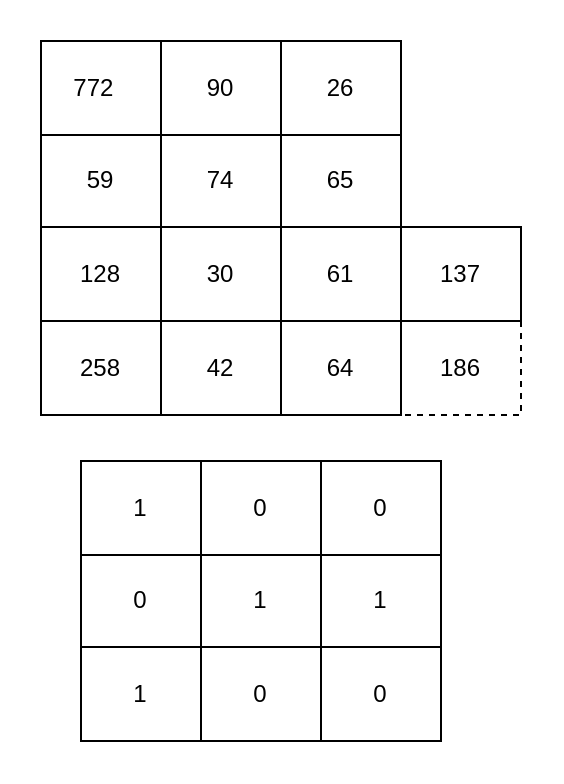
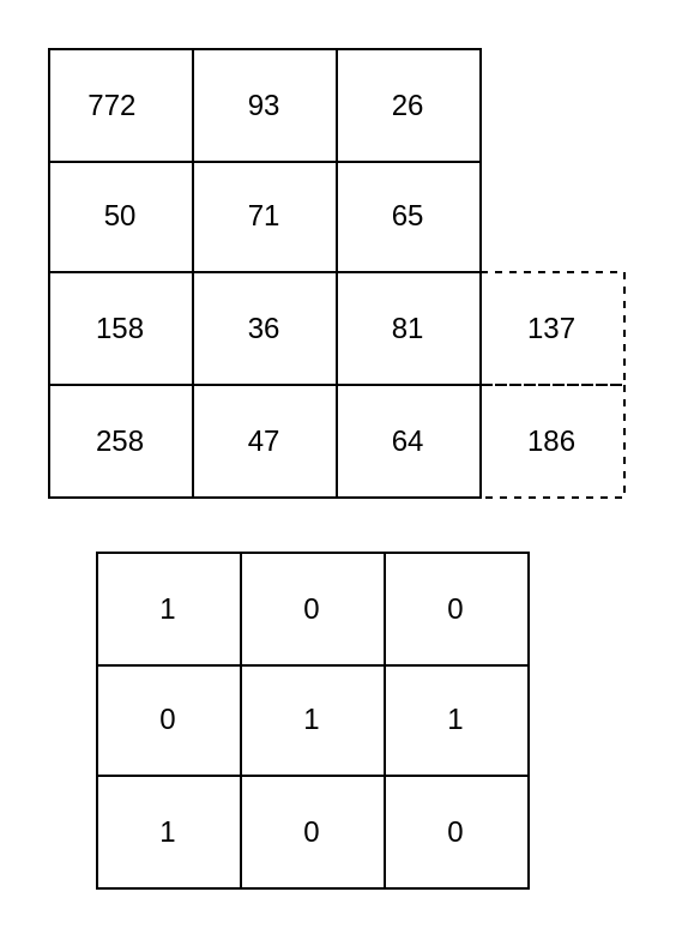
  <mxCell id="0" />
  <mxCell id="1" parent="0" />
  <mxCell id="2" value="" style="childLayout=tableLayout;recursiveResize=0;shadow=0;fillColor=none;" vertex="1" parent="1"><mxGeometry x="20" y="20" width="180" height="140" as="geometry" /></mxCell>
  <mxCell id="3" value="" style="shape=tableRow;horizontal=0;startSize=0;swimlaneHead=0;swimlaneBody=0;top=0;left=0;bottom=0;right=0;dropTarget=0;collapsible=0;recursiveResize=0;expand=0;fontStyle=0;fillColor=none;strokeColor=inherit;" vertex="1" parent="2"><mxGeometry width="180" height="47" as="geometry" /></mxCell>
  <mxCell id="4" value="772&lt;span style=&quot;white-space: pre;&quot;&gt;&#09;&lt;/span&gt;" style="connectable=0;recursiveResize=0;strokeColor=inherit;fillColor=none;align=center;whiteSpace=wrap;html=1;" vertex="1" parent="3"><mxGeometry width="60" height="47" as="geometry"><mxRectangle width="60" height="47" as="alternateBounds" /></mxGeometry></mxCell>
- <mxCell id="5" value="90" style="connectable=0;recursiveResize=0;strokeColor=inherit;fillColor=none;align=center;whiteSpace=wrap;html=1;" vertex="1" parent="3"><mxGeometry x="60" width="60" height="47" as="geometry"><mxRectangle width="60" height="47" as="alternateBounds" /></mxGeometry></mxCell>
+ <mxCell id="5" value="93" style="connectable=0;recursiveResize=0;strokeColor=inherit;fillColor=none;align=center;whiteSpace=wrap;html=1;" vertex="1" parent="3"><mxGeometry x="60" width="60" height="47" as="geometry"><mxRectangle width="60" height="47" as="alternateBounds" /></mxGeometry></mxCell>
  <mxCell id="6" value="26" style="connectable=0;recursiveResize=0;strokeColor=inherit;fillColor=none;align=center;whiteSpace=wrap;html=1;" vertex="1" parent="3"><mxGeometry x="120" width="60" height="47" as="geometry"><mxRectangle width="60" height="47" as="alternateBounds" /></mxGeometry></mxCell>
  <mxCell id="7" style="shape=tableRow;horizontal=0;startSize=0;swimlaneHead=0;swimlaneBody=0;top=0;left=0;bottom=0;right=0;dropTarget=0;collapsible=0;recursiveResize=0;expand=0;fontStyle=0;fillColor=none;strokeColor=inherit;" vertex="1" parent="2"><mxGeometry y="47" width="180" height="46" as="geometry" /></mxCell>
- <mxCell id="8" value="59" style="connectable=0;recursiveResize=0;strokeColor=inherit;fillColor=none;align=center;whiteSpace=wrap;html=1;" vertex="1" parent="7"><mxGeometry width="60" height="46" as="geometry"><mxRectangle width="60" height="46" as="alternateBounds" /></mxGeometry></mxCell>
- <mxCell id="9" value="74" style="connectable=0;recursiveResize=0;strokeColor=inherit;fillColor=none;align=center;whiteSpace=wrap;html=1;" vertex="1" parent="7"><mxGeometry x="60" width="60" height="46" as="geometry"><mxRectangle width="60" height="46" as="alternateBounds" /></mxGeometry></mxCell>
+ <mxCell id="8" value="50" style="connectable=0;recursiveResize=0;strokeColor=inherit;fillColor=none;align=center;whiteSpace=wrap;html=1;" vertex="1" parent="7"><mxGeometry width="60" height="46" as="geometry"><mxRectangle width="60" height="46" as="alternateBounds" /></mxGeometry></mxCell>
+ <mxCell id="9" value="71" style="connectable=0;recursiveResize=0;strokeColor=inherit;fillColor=none;align=center;whiteSpace=wrap;html=1;" vertex="1" parent="7"><mxGeometry x="60" width="60" height="46" as="geometry"><mxRectangle width="60" height="46" as="alternateBounds" /></mxGeometry></mxCell>
  <mxCell id="10" value="65" style="connectable=0;recursiveResize=0;strokeColor=inherit;fillColor=none;align=center;whiteSpace=wrap;html=1;" vertex="1" parent="7"><mxGeometry x="120" width="60" height="46" as="geometry"><mxRectangle width="60" height="46" as="alternateBounds" /></mxGeometry></mxCell>
  <mxCell id="11" style="shape=tableRow;horizontal=0;startSize=0;swimlaneHead=0;swimlaneBody=0;top=0;left=0;bottom=0;right=0;dropTarget=0;collapsible=0;recursiveResize=0;expand=0;fontStyle=0;fillColor=none;strokeColor=inherit;" vertex="1" parent="2"><mxGeometry y="93" width="180" height="47" as="geometry" /></mxCell>
- <mxCell id="12" value="128" style="connectable=0;recursiveResize=0;strokeColor=inherit;fillColor=none;align=center;whiteSpace=wrap;html=1;" vertex="1" parent="11"><mxGeometry width="60" height="47" as="geometry"><mxRectangle width="60" height="47" as="alternateBounds" /></mxGeometry></mxCell>
- <mxCell id="13" value="30" style="connectable=0;recursiveResize=0;strokeColor=inherit;fillColor=none;align=center;whiteSpace=wrap;html=1;" vertex="1" parent="11"><mxGeometry x="60" width="60" height="47" as="geometry"><mxRectangle width="60" height="47" as="alternateBounds" /></mxGeometry></mxCell>
- <mxCell id="14" value="61" style="connectable=0;recursiveResize=0;strokeColor=inherit;fillColor=none;align=center;whiteSpace=wrap;html=1;" vertex="1" parent="11"><mxGeometry x="120" width="60" height="47" as="geometry"><mxRectangle width="60" height="47" as="alternateBounds" /></mxGeometry></mxCell>
- <mxCell id="15" value="137" style="connectable=0;recursiveResize=0;strokeColor=inherit;fillColor=none;align=center;whiteSpace=wrap;html=1;" vertex="1" parent="1"><mxGeometry x="200" y="113" width="60" height="47" as="geometry"><mxRectangle width="60" height="47" as="alternateBounds" /></mxGeometry></mxCell>
+ <mxCell id="12" value="158" style="connectable=0;recursiveResize=0;strokeColor=inherit;fillColor=none;align=center;whiteSpace=wrap;html=1;" vertex="1" parent="11"><mxGeometry width="60" height="47" as="geometry"><mxRectangle width="60" height="47" as="alternateBounds" /></mxGeometry></mxCell>
+ <mxCell id="13" value="36" style="connectable=0;recursiveResize=0;strokeColor=inherit;fillColor=none;align=center;whiteSpace=wrap;html=1;" vertex="1" parent="11"><mxGeometry x="60" width="60" height="47" as="geometry"><mxRectangle width="60" height="47" as="alternateBounds" /></mxGeometry></mxCell>
+ <mxCell id="14" value="81" style="connectable=0;recursiveResize=0;strokeColor=inherit;fillColor=none;align=center;whiteSpace=wrap;html=1;" vertex="1" parent="11"><mxGeometry x="120" width="60" height="47" as="geometry"><mxRectangle width="60" height="47" as="alternateBounds" /></mxGeometry></mxCell>
+ <mxCell id="15" value="137" style="connectable=0;recursiveResize=0;strokeColor=inherit;fillColor=none;align=center;whiteSpace=wrap;html=1;dashed=1;" vertex="1" parent="1"><mxGeometry x="200" y="113" width="60" height="47" as="geometry"><mxRectangle width="60" height="47" as="alternateBounds" /></mxGeometry></mxCell>
  <mxCell id="16" style="shape=tableRow;horizontal=0;startSize=0;swimlaneHead=0;swimlaneBody=0;top=0;left=0;bottom=0;right=0;dropTarget=0;collapsible=0;recursiveResize=0;expand=0;fontStyle=0;fillColor=none;strokeColor=inherit;" vertex="1" parent="1"><mxGeometry x="20" y="160" width="180" height="47" as="geometry" /></mxCell>
  <mxCell id="17" value="258" style="connectable=0;recursiveResize=0;strokeColor=inherit;fillColor=none;align=center;whiteSpace=wrap;html=1;" vertex="1" parent="16"><mxGeometry width="60" height="47" as="geometry"><mxRectangle width="60" height="47" as="alternateBounds" /></mxGeometry></mxCell>
- <mxCell id="18" value="42" style="connectable=0;recursiveResize=0;strokeColor=inherit;fillColor=none;align=center;whiteSpace=wrap;html=1;" vertex="1" parent="16"><mxGeometry x="60" width="60" height="47" as="geometry"><mxRectangle width="60" height="47" as="alternateBounds" /></mxGeometry></mxCell>
+ <mxCell id="18" value="47" style="connectable=0;recursiveResize=0;strokeColor=inherit;fillColor=none;align=center;whiteSpace=wrap;html=1;" vertex="1" parent="16"><mxGeometry x="60" width="60" height="47" as="geometry"><mxRectangle width="60" height="47" as="alternateBounds" /></mxGeometry></mxCell>
  <mxCell id="19" value="64" style="connectable=0;recursiveResize=0;strokeColor=inherit;fillColor=none;align=center;whiteSpace=wrap;html=1;" vertex="1" parent="16"><mxGeometry x="120" width="60" height="47" as="geometry"><mxRectangle width="60" height="47" as="alternateBounds" /></mxGeometry></mxCell>
  <mxCell id="20" value="186" style="connectable=0;recursiveResize=0;strokeColor=inherit;fillColor=none;align=center;whiteSpace=wrap;html=1;dashed=1;" vertex="1" parent="1"><mxGeometry x="200" y="160" width="60" height="47" as="geometry"><mxRectangle width="60" height="47" as="alternateBounds" /></mxGeometry></mxCell>
  <mxCell id="21" value="" style="childLayout=tableLayout;recursiveResize=0;shadow=0;fillColor=none;" vertex="1" parent="1"><mxGeometry x="40" y="230" width="180" height="140" as="geometry" /></mxCell>
  <mxCell id="22" value="" style="shape=tableRow;horizontal=0;startSize=0;swimlaneHead=0;swimlaneBody=0;top=0;left=0;bottom=0;right=0;dropTarget=0;collapsible=0;recursiveResize=0;expand=0;fontStyle=0;fillColor=none;strokeColor=inherit;" vertex="1" parent="21"><mxGeometry width="180" height="47" as="geometry" /></mxCell>
  <mxCell id="23" value="1" style="connectable=0;recursiveResize=0;strokeColor=inherit;fillColor=none;align=center;whiteSpace=wrap;html=1;" vertex="1" parent="22"><mxGeometry width="60" height="47" as="geometry"><mxRectangle width="60" height="47" as="alternateBounds" /></mxGeometry></mxCell>
  <mxCell id="24" value="0" style="connectable=0;recursiveResize=0;strokeColor=inherit;fillColor=none;align=center;whiteSpace=wrap;html=1;" vertex="1" parent="22"><mxGeometry x="60" width="60" height="47" as="geometry"><mxRectangle width="60" height="47" as="alternateBounds" /></mxGeometry></mxCell>
  <mxCell id="25" value="0" style="connectable=0;recursiveResize=0;strokeColor=inherit;fillColor=none;align=center;whiteSpace=wrap;html=1;" vertex="1" parent="22"><mxGeometry x="120" width="60" height="47" as="geometry"><mxRectangle width="60" height="47" as="alternateBounds" /></mxGeometry></mxCell>
  <mxCell id="26" style="shape=tableRow;horizontal=0;startSize=0;swimlaneHead=0;swimlaneBody=0;top=0;left=0;bottom=0;right=0;dropTarget=0;collapsible=0;recursiveResize=0;expand=0;fontStyle=0;fillColor=none;strokeColor=inherit;" vertex="1" parent="21"><mxGeometry y="47" width="180" height="46" as="geometry" /></mxCell>
  <mxCell id="27" value="0" style="connectable=0;recursiveResize=0;strokeColor=inherit;fillColor=none;align=center;whiteSpace=wrap;html=1;" vertex="1" parent="26"><mxGeometry width="60" height="46" as="geometry"><mxRectangle width="60" height="46" as="alternateBounds" /></mxGeometry></mxCell>
  <mxCell id="28" value="1" style="connectable=0;recursiveResize=0;strokeColor=inherit;fillColor=none;align=center;whiteSpace=wrap;html=1;" vertex="1" parent="26"><mxGeometry x="60" width="60" height="46" as="geometry"><mxRectangle width="60" height="46" as="alternateBounds" /></mxGeometry></mxCell>
  <mxCell id="29" value="1" style="connectable=0;recursiveResize=0;strokeColor=inherit;fillColor=none;align=center;whiteSpace=wrap;html=1;" vertex="1" parent="26"><mxGeometry x="120" width="60" height="46" as="geometry"><mxRectangle width="60" height="46" as="alternateBounds" /></mxGeometry></mxCell>
  <mxCell id="30" style="shape=tableRow;horizontal=0;startSize=0;swimlaneHead=0;swimlaneBody=0;top=0;left=0;bottom=0;right=0;dropTarget=0;collapsible=0;recursiveResize=0;expand=0;fontStyle=0;fillColor=none;strokeColor=inherit;" vertex="1" parent="21"><mxGeometry y="93" width="180" height="47" as="geometry" /></mxCell>
  <mxCell id="31" value="1" style="connectable=0;recursiveResize=0;strokeColor=inherit;fillColor=none;align=center;whiteSpace=wrap;html=1;" vertex="1" parent="30"><mxGeometry width="60" height="47" as="geometry"><mxRectangle width="60" height="47" as="alternateBounds" /></mxGeometry></mxCell>
  <mxCell id="32" value="0" style="connectable=0;recursiveResize=0;strokeColor=inherit;fillColor=none;align=center;whiteSpace=wrap;html=1;" vertex="1" parent="30"><mxGeometry x="60" width="60" height="47" as="geometry"><mxRectangle width="60" height="47" as="alternateBounds" /></mxGeometry></mxCell>
  <mxCell id="33" value="0" style="connectable=0;recursiveResize=0;strokeColor=inherit;fillColor=none;align=center;whiteSpace=wrap;html=1;" vertex="1" parent="30"><mxGeometry x="120" width="60" height="47" as="geometry"><mxRectangle width="60" height="47" as="alternateBounds" /></mxGeometry></mxCell>
